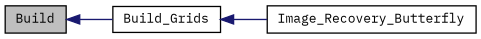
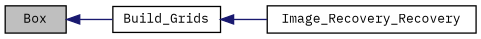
  digraph {
    fontname="IBM Plex Mono"
    rankdir=LR
    node [color=black fillcolor=white fontname="IBM Plex Mono" fontsize=10 shape=record style=filled]
    edge [color=midnightblue dir=back fontname="IBM Plex Mono" fontsize=10 labelfontname=Helvetica labelfontsize=10 style=solid]
-   n1 [fillcolor=grey75 fontcolor=black height=0.2 label=Build width=0.4]
+   n1 [fillcolor=grey75 fontcolor=black height=0.2 label=Box width=0.4]
    n2 [height=0.2 label=Build_Grids width=0.4]
-   n3 [height=0.2 label=Image_Recovery_Butterfly width=0.4]
+   n3 [height=0.2 label=Image_Recovery_Recovery width=0.4]
    n1 -> n2
    n2 -> n3
  }
